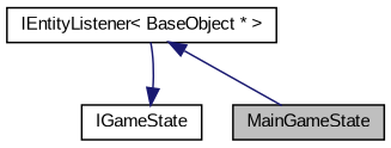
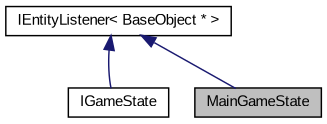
  digraph {
    fontname="Liberation Sans"
    node [color=black fillcolor=white fontname="Liberation Sans" fontsize=10 shape=record style=filled]
    edge [color=midnightblue dir=back fontname="Liberation Sans" fontsize=10 labelfontname=Helvetica labelfontsize=10 style=solid]
    n1 [fillcolor=grey75 fontcolor=black height=0.2 label=MainGameState width=0.4]
    n2 [height=0.2 label=IGameState width=0.4]
    n3 [height=0.2 label="IEntityListener\< BaseObject * \>" width=0.4]
    n3 -> n1
-   n2 -> n3
+   n3 -> n2
  }
